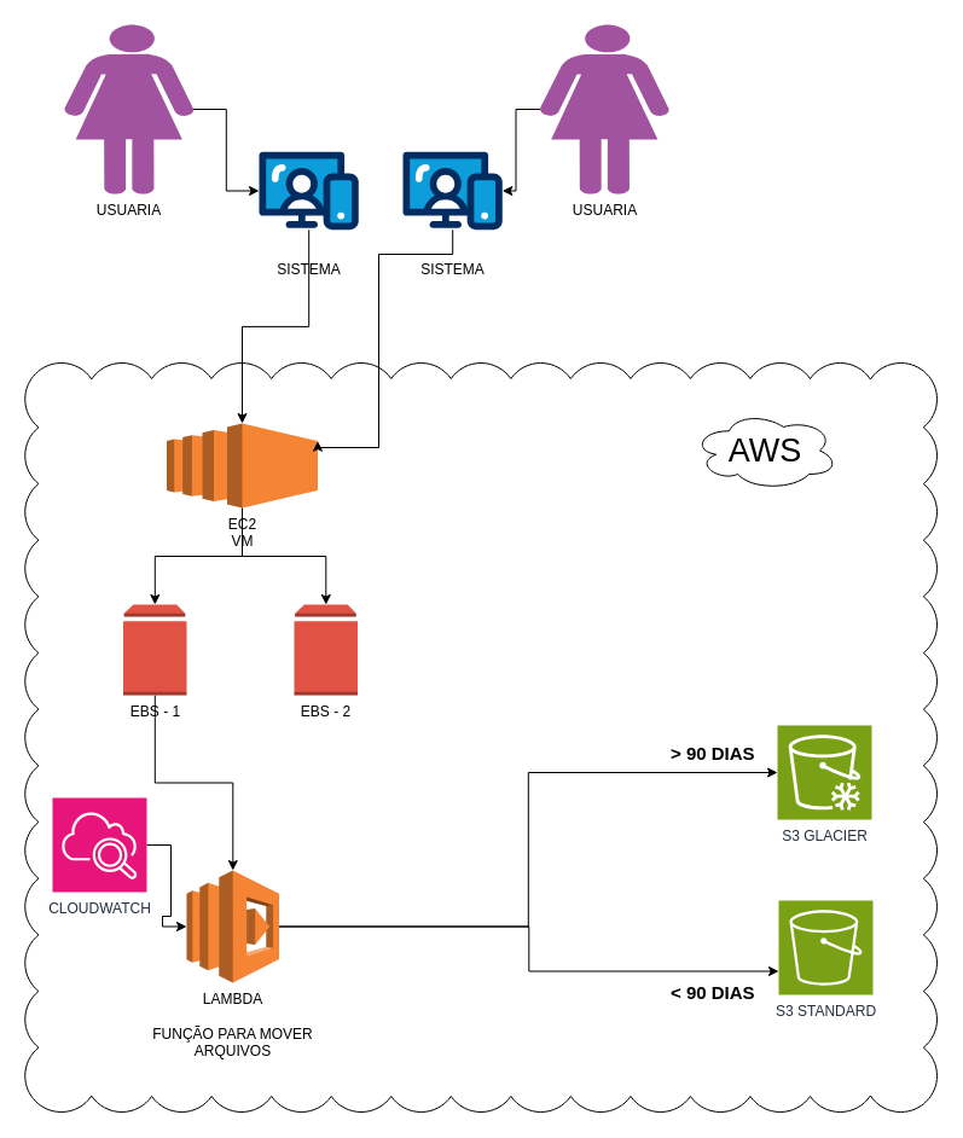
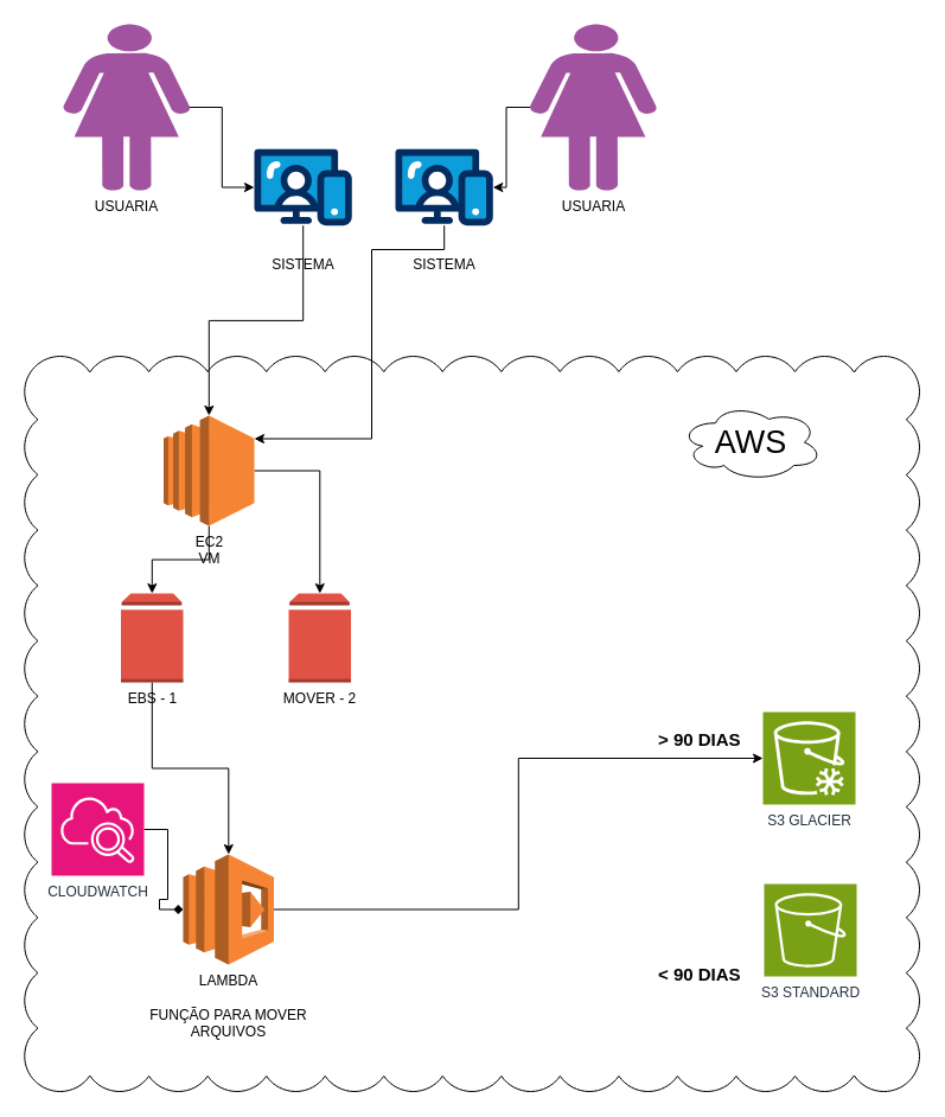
  <mxCell id="0" />
  <mxCell id="1" parent="0" />
  <mxCell id="2" value="" style="whiteSpace=wrap;html=1;shape=mxgraph.basic.cloud_rect" vertex="1" parent="1"><mxGeometry x="20.25" y="300" width="754.75" height="620" as="geometry" /></mxCell>
  <mxCell id="3" value="" style="edgeStyle=orthogonalEdgeStyle;rounded=0;orthogonalLoop=1;jettySize=auto;html=1;" edge="1" parent="1" source="4" target="6"><mxGeometry relative="1" as="geometry" /></mxCell>
  <mxCell id="4" value="USUARIA&lt;div&gt;&lt;br&gt;&lt;/div&gt;" style="verticalLabelPosition=bottom;sketch=0;html=1;fillColor=#A153A0;verticalAlign=top;align=center;pointerEvents=1;shape=mxgraph.cisco_safe.design.actor_1;" vertex="1" parent="1"><mxGeometry x="53" y="20" width="106.5" height="140" as="geometry" /></mxCell>
  <mxCell id="5" style="edgeStyle=orthogonalEdgeStyle;rounded=0;orthogonalLoop=1;jettySize=auto;html=1;" edge="1" parent="1" source="6" target="9"><mxGeometry relative="1" as="geometry" /></mxCell>
  <mxCell id="6" value="SISTEMA" style="verticalLabelPosition=bottom;aspect=fixed;html=1;shape=mxgraph.salesforce.web;fillColorStyles=fillColor2,fillColor3,fillColor4;fillColor2=#032d60;fillColor3=#0d9dda;fillColor4=#ffffff;fillColor=none;strokeColor=none;" vertex="1" parent="1"><mxGeometry x="214" y="125" width="82.28" height="65" as="geometry" /></mxCell>
  <mxCell id="7" style="edgeStyle=orthogonalEdgeStyle;rounded=0;orthogonalLoop=1;jettySize=auto;html=1;" edge="1" parent="1" source="9" target="12"><mxGeometry relative="1" as="geometry" /></mxCell>
  <mxCell id="8" style="edgeStyle=orthogonalEdgeStyle;rounded=0;orthogonalLoop=1;jettySize=auto;html=1;" edge="1" parent="1" source="9" target="10"><mxGeometry relative="1" as="geometry" /></mxCell>
- <mxCell id="9" value="EC2&lt;div&gt;VM&lt;/div&gt;&lt;div&gt;&lt;br&gt;&lt;/div&gt;" style="outlineConnect=0;dashed=0;verticalLabelPosition=bottom;verticalAlign=top;align=center;html=1;shape=mxgraph.aws3.ec2;fillColor=#F58534;gradientColor=none;" vertex="1" parent="1"><mxGeometry x="137.5" y="350" width="125" height="70" as="geometry" /></mxCell>
- <mxCell id="10" value="EBS - 2&lt;div&gt;&lt;br&gt;&lt;/div&gt;" style="outlineConnect=0;dashed=0;verticalLabelPosition=bottom;verticalAlign=top;align=center;html=1;shape=mxgraph.aws3.volume;fillColor=#E05243;gradientColor=none;" vertex="1" parent="1"><mxGeometry x="243" y="500" width="52.5" height="75" as="geometry" /></mxCell>
+ <mxCell id="9" value="EC2&lt;div&gt;VM&lt;/div&gt;&lt;div&gt;&lt;br&gt;&lt;/div&gt;" style="outlineConnect=0;dashed=0;verticalLabelPosition=bottom;verticalAlign=top;align=center;html=1;shape=mxgraph.aws3.ec2;fillColor=#F58534;gradientColor=none;" vertex="1" parent="1"><mxGeometry x="137.5" y="350" width="76.5" height="93" as="geometry" /></mxCell>
+ <mxCell id="10" value="MOVER - 2&lt;div&gt;&lt;br&gt;&lt;/div&gt;" style="outlineConnect=0;dashed=0;verticalLabelPosition=bottom;verticalAlign=top;align=center;html=1;shape=mxgraph.aws3.volume;fillColor=#E05243;gradientColor=none;" vertex="1" parent="1"><mxGeometry x="243" y="500" width="52.5" height="75" as="geometry" /></mxCell>
  <mxCell id="11" style="edgeStyle=orthogonalEdgeStyle;rounded=0;orthogonalLoop=1;jettySize=auto;html=1;" edge="1" parent="1" source="12" target="13"><mxGeometry relative="1" as="geometry" /></mxCell>
  <mxCell id="12" value="EBS - 1" style="outlineConnect=0;dashed=0;verticalLabelPosition=bottom;verticalAlign=top;align=center;html=1;shape=mxgraph.aws3.volume;fillColor=#E05243;gradientColor=none;" vertex="1" parent="1"><mxGeometry x="101.5" y="500" width="52.5" height="75" as="geometry" /></mxCell>
  <mxCell id="13" value="LAMBDA&lt;div&gt;&lt;br&gt;&lt;/div&gt;&lt;div&gt;FUNÇÃO PARA MOVER&lt;/div&gt;&lt;div&gt;ARQUIVOS&lt;/div&gt;" style="outlineConnect=0;dashed=0;verticalLabelPosition=bottom;verticalAlign=top;align=center;html=1;shape=mxgraph.aws3.lambda;fillColor=#F58534;gradientColor=none;" vertex="1" parent="1"><mxGeometry x="154" y="720" width="76.5" height="93" as="geometry" /></mxCell>
  <mxCell id="14" value="S3 GLACIER" style="sketch=0;points=[[0,0,0],[0.25,0,0],[0.5,0,0],[0.75,0,0],[1,0,0],[0,1,0],[0.25,1,0],[0.5,1,0],[0.75,1,0],[1,1,0],[0,0.25,0],[0,0.5,0],[0,0.75,0],[1,0.25,0],[1,0.5,0],[1,0.75,0]];outlineConnect=0;fontColor=#232F3E;fillColor=#7AA116;strokeColor=#ffffff;dashed=0;verticalLabelPosition=bottom;verticalAlign=top;align=center;html=1;fontSize=12;fontStyle=0;aspect=fixed;shape=mxgraph.aws4.resourceIcon;resIcon=mxgraph.aws4.glacier;" vertex="1" parent="1"><mxGeometry x="643" y="600" width="78" height="78" as="geometry" /></mxCell>
  <mxCell id="15" value="S3 STANDARD" style="sketch=0;points=[[0,0,0],[0.25,0,0],[0.5,0,0],[0.75,0,0],[1,0,0],[0,1,0],[0.25,1,0],[0.5,1,0],[0.75,1,0],[1,1,0],[0,0.25,0],[0,0.5,0],[0,0.75,0],[1,0.25,0],[1,0.5,0],[1,0.75,0]];outlineConnect=0;fontColor=#232F3E;fillColor=#7AA116;strokeColor=#ffffff;dashed=0;verticalLabelPosition=bottom;verticalAlign=top;align=center;html=1;fontSize=12;fontStyle=0;aspect=fixed;shape=mxgraph.aws4.resourceIcon;resIcon=mxgraph.aws4.s3;" vertex="1" parent="1"><mxGeometry x="644" y="745" width="78" height="78" as="geometry" /></mxCell>
  <mxCell id="16" style="edgeStyle=orthogonalEdgeStyle;rounded=0;orthogonalLoop=1;jettySize=auto;html=1;entryX=0;entryY=0.5;entryDx=0;entryDy=0;entryPerimeter=0;" edge="1" parent="1" source="13" target="14"><mxGeometry relative="1" as="geometry" /></mxCell>
- <mxCell id="17" style="edgeStyle=orthogonalEdgeStyle;rounded=0;orthogonalLoop=1;jettySize=auto;html=1;entryX=0;entryY=0.75;entryDx=0;entryDy=0;entryPerimeter=0;" edge="1" parent="1" source="13" target="15"><mxGeometry relative="1" as="geometry" /></mxCell>
- <mxCell id="18" value="" style="edgeStyle=orthogonalEdgeStyle;rounded=0;orthogonalLoop=1;jettySize=auto;html=1;" edge="1" parent="1" source="19" target="13"><mxGeometry relative="1" as="geometry" /></mxCell>
+ <mxCell id="18" value="" style="edgeStyle=orthogonalEdgeStyle;rounded=0;orthogonalLoop=1;jettySize=auto;html=1;endArrow=diamond;" edge="1" parent="1" source="19" target="13"><mxGeometry relative="1" as="geometry" /></mxCell>
  <mxCell id="19" value="CLOUDWATCH" style="sketch=0;points=[[0,0,0],[0.25,0,0],[0.5,0,0],[0.75,0,0],[1,0,0],[0,1,0],[0.25,1,0],[0.5,1,0],[0.75,1,0],[1,1,0],[0,0.25,0],[0,0.5,0],[0,0.75,0],[1,0.25,0],[1,0.5,0],[1,0.75,0]];points=[[0,0,0],[0.25,0,0],[0.5,0,0],[0.75,0,0],[1,0,0],[0,1,0],[0.25,1,0],[0.5,1,0],[0.75,1,0],[1,1,0],[0,0.25,0],[0,0.5,0],[0,0.75,0],[1,0.25,0],[1,0.5,0],[1,0.75,0]];outlineConnect=0;fontColor=#232F3E;fillColor=#E7157B;strokeColor=#ffffff;dashed=0;verticalLabelPosition=bottom;verticalAlign=top;align=center;html=1;fontSize=12;fontStyle=0;aspect=fixed;shape=mxgraph.aws4.resourceIcon;resIcon=mxgraph.aws4.cloudwatch_2;" vertex="1" parent="1"><mxGeometry x="43" y="660" width="78" height="78" as="geometry" /></mxCell>
  <mxCell id="20" value="&lt;h1 style=&quot;margin-top: 0px;&quot;&gt;&lt;font style=&quot;font-size: 15px;&quot;&gt;&amp;gt; 90 DIAS&lt;/font&gt;&lt;/h1&gt;" style="text;html=1;whiteSpace=wrap;overflow=hidden;rounded=0;rotation=0;" vertex="1" parent="1"><mxGeometry x="553" y="600" width="80" height="40" as="geometry" /></mxCell>
  <mxCell id="21" value="&lt;h1 style=&quot;margin-top: 0px;&quot;&gt;&lt;font style=&quot;font-size: 15px;&quot;&gt;&amp;lt; 90 DIAS&lt;/font&gt;&lt;/h1&gt;" style="text;html=1;whiteSpace=wrap;overflow=hidden;rounded=0;rotation=0;" vertex="1" parent="1"><mxGeometry x="553" y="798" width="80" height="40" as="geometry" /></mxCell>
  <mxCell id="22" value="&lt;font style=&quot;font-size: 27px;&quot;&gt;AWS&lt;/font&gt;" style="ellipse;shape=cloud;whiteSpace=wrap;html=1;" vertex="1" parent="1"><mxGeometry x="573" y="340" width="120" height="65" as="geometry" /></mxCell>
  <mxCell id="23" value="" style="edgeStyle=orthogonalEdgeStyle;rounded=0;orthogonalLoop=1;jettySize=auto;html=1;" edge="1" parent="1" source="24" target="25"><mxGeometry relative="1" as="geometry" /></mxCell>
  <mxCell id="24" value="USUARIA&lt;div&gt;&lt;br&gt;&lt;/div&gt;" style="verticalLabelPosition=bottom;sketch=0;html=1;fillColor=#A153A0;verticalAlign=top;align=center;pointerEvents=1;shape=mxgraph.cisco_safe.design.actor_1;" vertex="1" parent="1"><mxGeometry x="446.5" y="20" width="106.5" height="140" as="geometry" /></mxCell>
  <mxCell id="25" value="SISTEMA" style="verticalLabelPosition=bottom;aspect=fixed;html=1;shape=mxgraph.salesforce.web;fillColorStyles=fillColor2,fillColor3,fillColor4;fillColor2=#032d60;fillColor3=#0d9dda;fillColor4=#ffffff;fillColor=none;strokeColor=none;" vertex="1" parent="1"><mxGeometry x="333" y="125" width="82.28" height="65" as="geometry" /></mxCell>
  <mxCell id="26" style="edgeStyle=orthogonalEdgeStyle;rounded=0;orthogonalLoop=1;jettySize=auto;html=1;entryX=1;entryY=0.21;entryDx=0;entryDy=0;entryPerimeter=0;" edge="1" parent="1" source="25" target="9"><mxGeometry relative="1" as="geometry"><Array as="points"><mxPoint x="374" y="210" /><mxPoint x="313" y="210" /><mxPoint x="313" y="370" /></Array></mxGeometry></mxCell>
